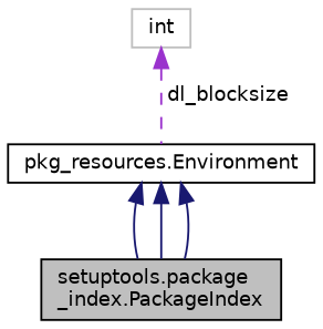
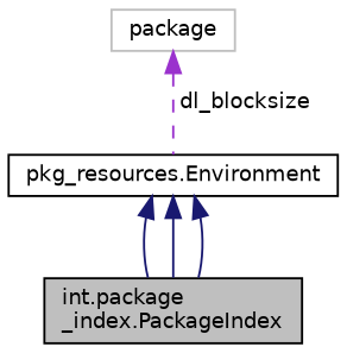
  digraph {
    node [color=black fillcolor=white fontname=Helvetica fontsize=10 shape=record style=filled]
    edge [color=midnightblue dir=back fontname=Helvetica fontsize=10 labelfontname=Helvetica labelfontsize=10 style=solid]
-   n1 [fillcolor=grey75 fontcolor=black height=0.2 label="setuptools.package\l_index.PackageIndex" width=0.4]
+   n1 [fillcolor=grey75 fontcolor=black height=0.2 label="int.package\l_index.PackageIndex" width=0.4]
    n2 [height=0.2 label="pkg_resources.Environment" width=0.4]
-   n3 [color=grey75 height=0.2 label=int width=0.4]
+   n3 [color=grey75 height=0.2 label=package width=0.4]
    n2 -> n1
    n2 -> n1
    n2 -> n1
    n3 -> n2 [color=darkorchid3 label=" dl_blocksize" style=dashed]
  }
